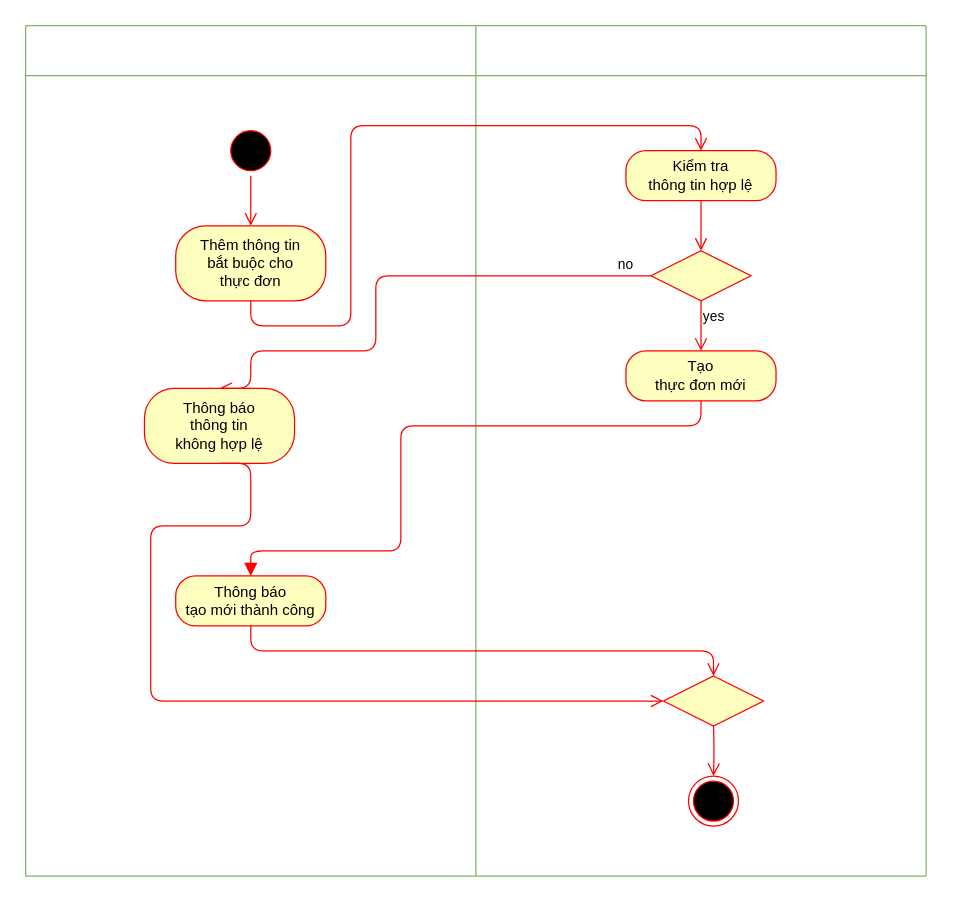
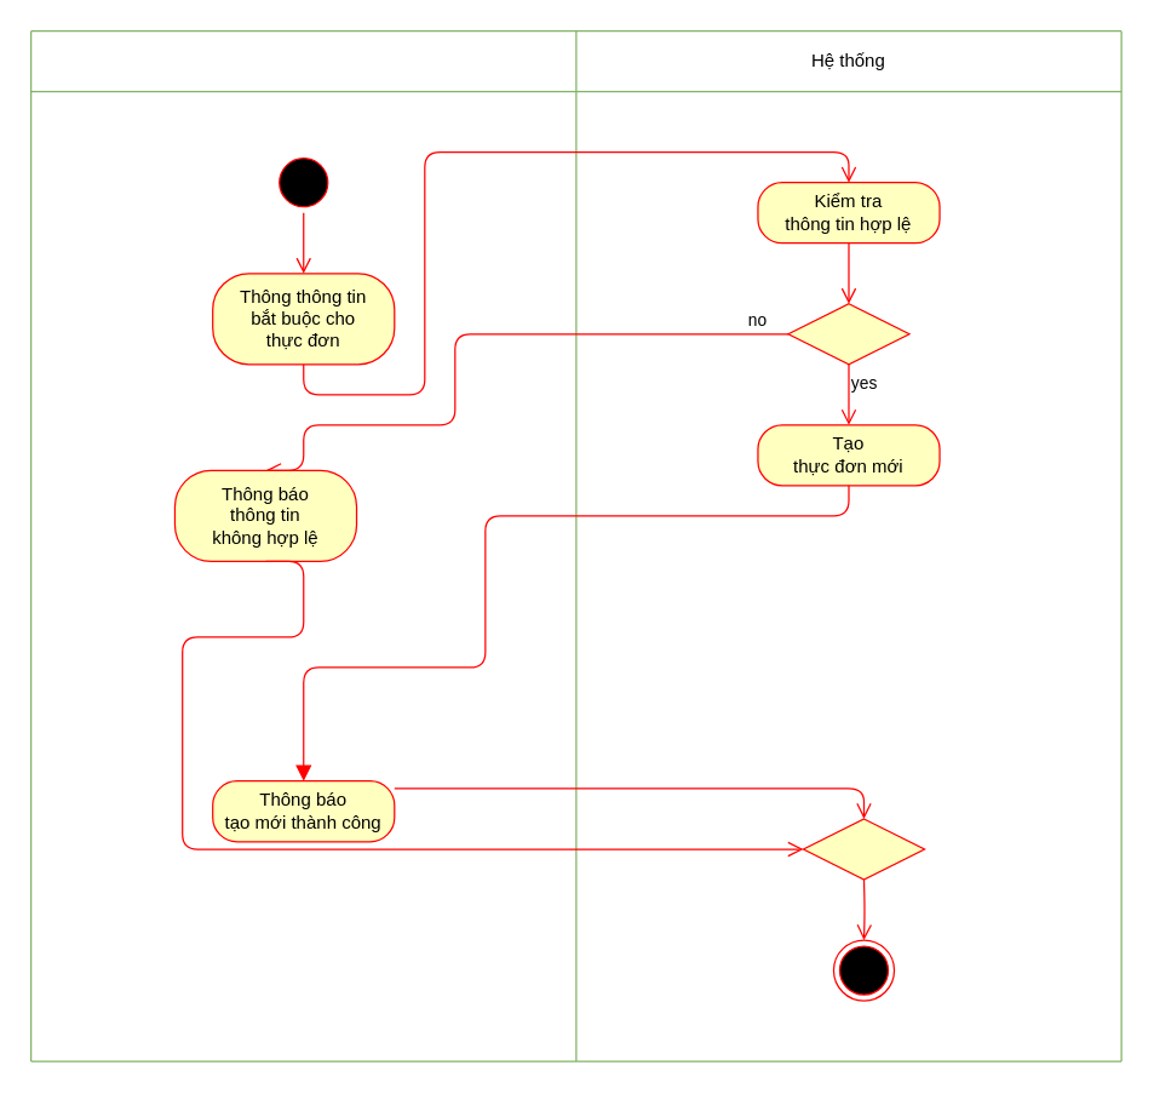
  <mxCell id="0" />
  <mxCell id="1" parent="0" />
  <mxCell id="2" value="" style="endArrow=none;html=1;fillColor=#d5e8d4;strokeColor=#82b366;" edge="1" parent="1"><mxGeometry width="50" height="50" relative="1" as="geometry"><mxPoint x="20" y="20" as="sourcePoint" /><mxPoint x="740" y="20" as="targetPoint" /></mxGeometry></mxCell>
  <mxCell id="3" value="" style="endArrow=none;html=1;fillColor=#d5e8d4;strokeColor=#82b366;" edge="1" parent="1"><mxGeometry width="50" height="50" relative="1" as="geometry"><mxPoint x="380" y="700" as="sourcePoint" /><mxPoint x="380" y="20" as="targetPoint" /></mxGeometry></mxCell>
+ <mxCell id="4" value="Hệ thống" style="text;html=1;strokeColor=none;fillColor=none;align=center;verticalAlign=middle;whiteSpace=wrap;rounded=0;" vertex="1" parent="1"><mxGeometry x="520" y="30" width="80" height="20" as="geometry" /></mxCell>
  <mxCell id="5" value="" style="endArrow=none;html=1;fillColor=#d5e8d4;strokeColor=#82b366;" edge="1" parent="1"><mxGeometry width="50" height="50" relative="1" as="geometry"><mxPoint x="20" y="60" as="sourcePoint" /><mxPoint x="740" y="60" as="targetPoint" /></mxGeometry></mxCell>
  <mxCell id="6" value="" style="endArrow=none;html=1;fillColor=#d5e8d4;strokeColor=#82b366;" edge="1" parent="1"><mxGeometry width="50" height="50" relative="1" as="geometry"><mxPoint x="20" y="700" as="sourcePoint" /><mxPoint x="20" y="20" as="targetPoint" /></mxGeometry></mxCell>
  <mxCell id="7" value="" style="endArrow=none;html=1;fillColor=#d5e8d4;strokeColor=#82b366;" edge="1" parent="1"><mxGeometry width="50" height="50" relative="1" as="geometry"><mxPoint x="740" y="700" as="sourcePoint" /><mxPoint x="740" y="20" as="targetPoint" /></mxGeometry></mxCell>
  <mxCell id="8" value="" style="ellipse;html=1;shape=startState;fillColor=#000000;strokeColor=#ff0000;" vertex="1" parent="1"><mxGeometry x="180" y="100" width="40" height="40" as="geometry" /></mxCell>
  <mxCell id="9" value="" style="ellipse;html=1;shape=endState;fillColor=#000000;strokeColor=#ff0000;" vertex="1" parent="1"><mxGeometry x="550" y="620" width="40" height="40" as="geometry" /></mxCell>
  <mxCell id="10" value="" style="endArrow=none;html=1;fillColor=#d5e8d4;strokeColor=#82b366;" edge="1" parent="1"><mxGeometry width="50" height="50" relative="1" as="geometry"><mxPoint x="20" y="700" as="sourcePoint" /><mxPoint x="740" y="700" as="targetPoint" /></mxGeometry></mxCell>
  <mxCell id="11" value="" style="edgeStyle=orthogonalEdgeStyle;html=1;verticalAlign=bottom;endArrow=open;endSize=8;strokeColor=#ff0000;exitX=0.5;exitY=1;exitDx=0;exitDy=0;entryX=0.5;entryY=0;entryDx=0;entryDy=0;" edge="1" parent="1" target="9"><mxGeometry relative="1" as="geometry"><mxPoint x="220" y="270" as="targetPoint" /><mxPoint x="570" y="580" as="sourcePoint" /></mxGeometry></mxCell>
- <mxCell id="12" value="Thêm thông tin&lt;br&gt;bắt buộc cho &lt;br&gt;thực đơn" style="rounded=1;whiteSpace=wrap;html=1;arcSize=40;fontColor=#000000;fillColor=#ffffc0;strokeColor=#ff0000;" vertex="1" parent="1"><mxGeometry x="140" y="180" width="120" height="60" as="geometry" /></mxCell>
+ <mxCell id="12" value="Thông thông tin&lt;br&gt;bắt buộc cho &lt;br&gt;thực đơn" style="rounded=1;whiteSpace=wrap;html=1;arcSize=40;fontColor=#000000;fillColor=#ffffc0;strokeColor=#ff0000;" vertex="1" parent="1"><mxGeometry x="140" y="180" width="120" height="60" as="geometry" /></mxCell>
  <mxCell id="13" value="" style="edgeStyle=orthogonalEdgeStyle;html=1;verticalAlign=bottom;endArrow=open;endSize=8;strokeColor=#ff0000;exitX=0.5;exitY=1;exitDx=0;exitDy=0;entryX=0.5;entryY=0;entryDx=0;entryDy=0;" edge="1" parent="1" source="8" target="12"><mxGeometry relative="1" as="geometry"><mxPoint x="210" y="270" as="targetPoint" /><mxPoint x="210" y="230" as="sourcePoint" /></mxGeometry></mxCell>
  <mxCell id="14" value="Kiểm tra&lt;br&gt;thông tin hợp lệ" style="rounded=1;whiteSpace=wrap;html=1;arcSize=40;fontColor=#000000;fillColor=#ffffc0;strokeColor=#ff0000;" vertex="1" parent="1"><mxGeometry x="500" y="120" width="120" height="40" as="geometry" /></mxCell>
  <mxCell id="15" value="" style="rhombus;whiteSpace=wrap;html=1;fillColor=#ffffc0;strokeColor=#ff0000;" vertex="1" parent="1"><mxGeometry x="520" y="200" width="80" height="40" as="geometry" /></mxCell>
  <mxCell id="16" value="no" style="edgeStyle=orthogonalEdgeStyle;html=1;align=left;verticalAlign=bottom;endArrow=open;endSize=8;strokeColor=#ff0000;entryX=0.5;entryY=0;entryDx=0;entryDy=0;" edge="1" parent="1" source="15" target="24"><mxGeometry x="-0.87" relative="1" as="geometry"><mxPoint x="700" y="220" as="targetPoint" /><Array as="points"><mxPoint x="300" y="220" /><mxPoint x="300" y="280" /><mxPoint x="200" y="280" /></Array><mxPoint as="offset" /></mxGeometry></mxCell>
  <mxCell id="17" value="yes" style="edgeStyle=orthogonalEdgeStyle;html=1;align=left;verticalAlign=top;endArrow=open;endSize=8;strokeColor=#ff0000;" edge="1" parent="1" source="15"><mxGeometry x="-1" relative="1" as="geometry"><mxPoint x="560" y="280" as="targetPoint" /></mxGeometry></mxCell>
  <mxCell id="18" value="Tạo&lt;br&gt;thực đơn mới" style="rounded=1;whiteSpace=wrap;html=1;arcSize=40;fontColor=#000000;fillColor=#ffffc0;strokeColor=#ff0000;" vertex="1" parent="1"><mxGeometry x="500" y="280" width="120" height="40" as="geometry" /></mxCell>
  <mxCell id="19" value="" style="edgeStyle=orthogonalEdgeStyle;html=1;verticalAlign=bottom;endArrow=open;endSize=8;strokeColor=#ff0000;exitX=0.5;exitY=1;exitDx=0;exitDy=0;entryX=0.5;entryY=0;entryDx=0;entryDy=0;" edge="1" parent="1" source="12" target="14"><mxGeometry relative="1" as="geometry"><mxPoint x="210" y="270" as="targetPoint" /><mxPoint x="200" y="300" as="sourcePoint" /><Array as="points"><mxPoint x="200" y="260" /><mxPoint x="280" y="260" /><mxPoint x="280" y="100" /><mxPoint x="560" y="100" /></Array></mxGeometry></mxCell>
  <mxCell id="20" value="" style="edgeStyle=orthogonalEdgeStyle;html=1;verticalAlign=bottom;endArrow=open;endSize=8;strokeColor=#ff0000;exitX=0.5;exitY=1;exitDx=0;exitDy=0;entryX=0.5;entryY=0;entryDx=0;entryDy=0;" edge="1" parent="1" source="14" target="15"><mxGeometry relative="1" as="geometry"><mxPoint x="570" y="570" as="targetPoint" /><mxPoint x="570" y="530" as="sourcePoint" /></mxGeometry></mxCell>
- <mxCell id="21" value="Thông báo&lt;br&gt;tạo mới thành công" style="rounded=1;whiteSpace=wrap;html=1;arcSize=40;fontColor=#000000;fillColor=#ffffc0;strokeColor=#ff0000;" vertex="1" parent="1"><mxGeometry x="140" y="460" width="120" height="40" as="geometry" /></mxCell>
+ <mxCell id="21" value="Thông báo&lt;br&gt;tạo mới thành công" style="rounded=1;whiteSpace=wrap;html=1;arcSize=40;fontColor=#000000;fillColor=#ffffc0;strokeColor=#ff0000;" vertex="1" parent="1"><mxGeometry x="140" y="515" width="120" height="40" as="geometry" /></mxCell>
  <mxCell id="22" value="" style="edgeStyle=orthogonalEdgeStyle;html=1;verticalAlign=bottom;endArrow=open;endSize=8;strokeColor=#ff0000;entryX=0.5;entryY=0;entryDx=0;entryDy=0;" edge="1" parent="1" source="21" target="26"><mxGeometry relative="1" as="geometry"><mxPoint x="200" y="560" as="targetPoint" /><Array as="points"><mxPoint x="200" y="520" /><mxPoint x="570" y="520" /></Array></mxGeometry></mxCell>
  <mxCell id="23" value="" style="edgeStyle=orthogonalEdgeStyle;html=1;verticalAlign=bottom;endArrow=block;endSize=8;strokeColor=#ff0000;exitX=0.5;exitY=1;exitDx=0;exitDy=0;entryX=0.5;entryY=0;entryDx=0;entryDy=0;" edge="1" parent="1" source="18" target="21"><mxGeometry relative="1" as="geometry"><mxPoint x="230" y="700" as="targetPoint" /><mxPoint x="580" y="550" as="sourcePoint" /><Array as="points"><mxPoint x="560" y="340" /><mxPoint x="320" y="340" /><mxPoint x="320" y="440" /><mxPoint x="200" y="440" /></Array></mxGeometry></mxCell>
  <mxCell id="24" value="Thông báo&lt;br&gt;thông tin&lt;br&gt;không hợp lệ" style="rounded=1;whiteSpace=wrap;html=1;arcSize=40;fontColor=#000000;fillColor=#ffffc0;strokeColor=#ff0000;" vertex="1" parent="1"><mxGeometry x="115" y="310" width="120" height="60" as="geometry" /></mxCell>
  <mxCell id="25" value="" style="edgeStyle=orthogonalEdgeStyle;html=1;verticalAlign=bottom;endArrow=open;endSize=8;strokeColor=#ff0000;exitX=0.5;exitY=1;exitDx=0;exitDy=0;entryX=0;entryY=0.5;entryDx=0;entryDy=0;" edge="1" parent="1" source="24" target="26"><mxGeometry relative="1" as="geometry"><mxPoint x="50" y="390" as="targetPoint" /><Array as="points"><mxPoint x="200" y="420" /><mxPoint x="120" y="420" /><mxPoint x="120" y="560" /></Array></mxGeometry></mxCell>
  <mxCell id="26" value="" style="rhombus;whiteSpace=wrap;html=1;fillColor=#ffffc0;strokeColor=#ff0000;" vertex="1" parent="1"><mxGeometry x="530" y="540" width="80" height="40" as="geometry" /></mxCell>
